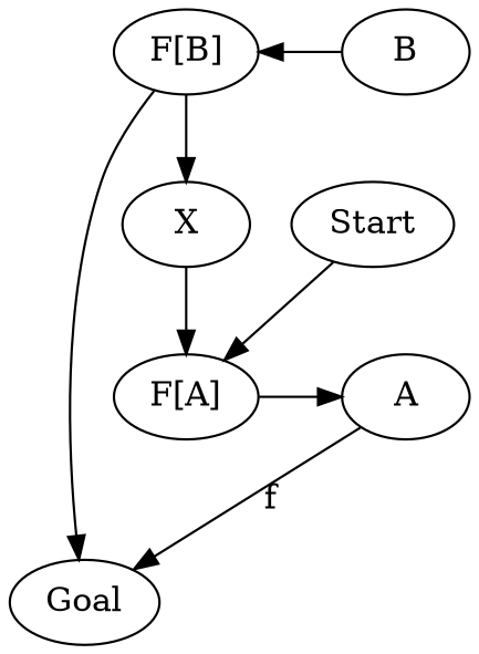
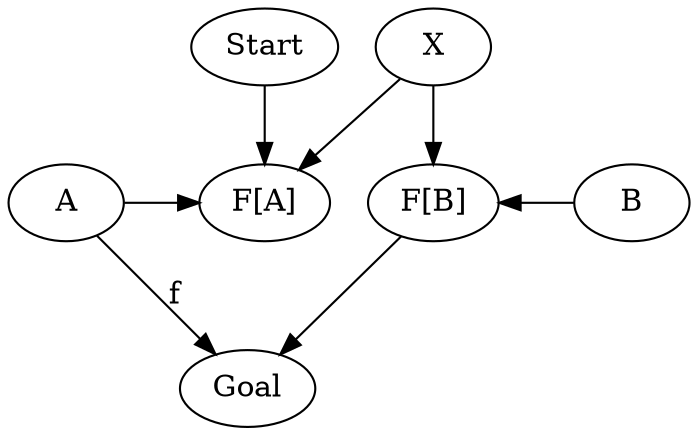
  digraph {
    node [group=upper]
    n1 [label="F[B]"]
    B [group=lower]
    n3 [label="F[A]"]
    A [group=lower]
    Goal [group=""]
    Start [group=""]
    X
    subgraph sub_1 {
      rank=same
      n1
      B
    }
    subgraph sub_2 {
      rank=same
      n3
      A
    }
    n1 -> B [dir=back]
    n1 -> Goal
-   n3 -> A
+   A -> n3
    A -> Goal [label=f]
    Start -> n3
-   n1 -> X
+   X -> n1
    X -> n3
  }
